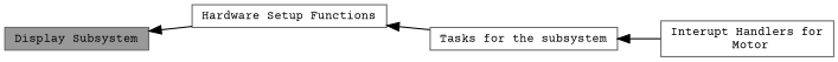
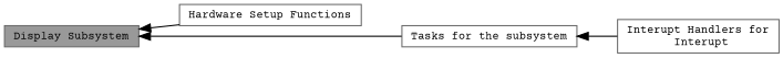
  digraph {
    fontname="Courier Prime"
    rankdir=LR
    node [color=grey40 fillcolor=white fontname="Courier Prime" fontsize=10 shape=box style=filled]
    edge [dir=back fontname="Courier Prime" fontsize=10 labelfontname=Helvetica labelfontsize=10 shape=plaintext style=solid]
    n1 [color=gray40 fillcolor=grey60 fontcolor=black height=0.2 label="Display Subsystem" width=0.4]
    n2 [height=0.2 label="Hardware Setup Functions" width=0.4]
    n3 [height=0.2 label="Tasks for the subsystem" width=0.4]
-   n4 [height=0.2 label="Interupt Handlers for\l Motor" width=0.4]
+   n4 [height=0.2 label="Interupt Handlers for\l Interupt" width=0.4]
    n1 -> n2
-   n2 -> n3
+   n1 -> n3
    n3 -> n4
  }
